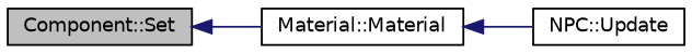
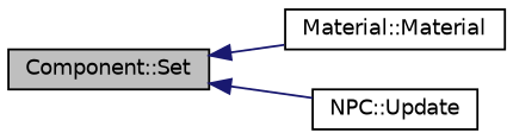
  digraph {
    rankdir=LR
    node [color=black fontname=Helvetica fontsize=10 shape=record]
    edge [color=midnightblue dir=back fontname=Helvetica fontsize=10 labelfontname=Helvetica labelfontsize=10 style=solid]
    n1 [fillcolor=grey75 fontcolor=black height=0.2 label="Component::Set" style=filled width=0.4]
    n2 [height=0.2 label="Material::Material" width=0.4]
    n3 [height=0.2 label="NPC::Update" width=0.4]
    n1 -> n2
-   n2 -> n3
+   n1 -> n3
  }
